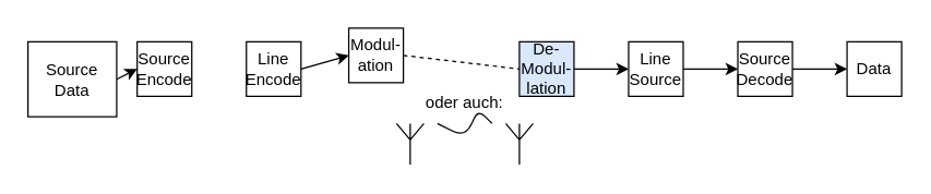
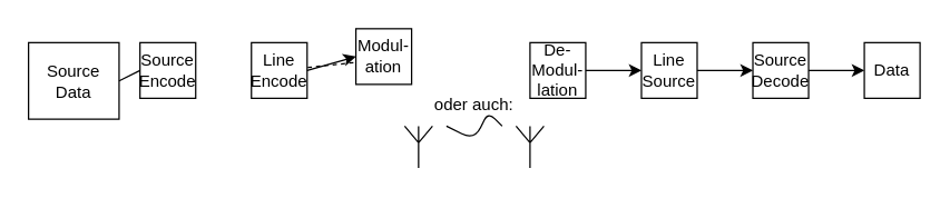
  <mxCell id="0" />
  <mxCell id="1" parent="0" />
  <mxCell id="2" value="Source&lt;br&gt;Data" style="whiteSpace=wrap;html=1;aspect=fixed;" vertex="1" parent="1"><mxGeometry x="20" y="30" width="65" height="55" as="geometry" /></mxCell>
  <mxCell id="3" value="Line&lt;br&gt;Encode" style="whiteSpace=wrap;html=1;aspect=fixed;" vertex="1" parent="1"><mxGeometry x="180" y="30" width="40" height="40" as="geometry" /></mxCell>
  <mxCell id="4" value="Source&lt;br&gt;Encode" style="whiteSpace=wrap;html=1;aspect=fixed;" vertex="1" parent="1"><mxGeometry x="100" y="30" width="40" height="40" as="geometry" /></mxCell>
  <mxCell id="5" value="Line&lt;br&gt;Source" style="whiteSpace=wrap;html=1;aspect=fixed;" vertex="1" parent="1"><mxGeometry x="460" y="30" width="40" height="40" as="geometry" /></mxCell>
  <mxCell id="6" value="Data" style="whiteSpace=wrap;html=1;aspect=fixed;" vertex="1" parent="1"><mxGeometry x="620" y="30" width="40" height="40" as="geometry" /></mxCell>
  <mxCell id="7" value="Source&lt;br&gt;Decode" style="whiteSpace=wrap;html=1;aspect=fixed;" vertex="1" parent="1"><mxGeometry x="540" y="30" width="40" height="40" as="geometry" /></mxCell>
- <mxCell id="8" value="" style="endArrow=classic;html=1;exitX=1;exitY=0.5;exitDx=0;exitDy=0;entryX=0;entryY=0.5;entryDx=0;entryDy=0;" edge="1" parent="1" source="2" target="4"><mxGeometry width="50" height="50" relative="1" as="geometry"><mxPoint x="320" y="260" as="sourcePoint" /><mxPoint x="370" y="210" as="targetPoint" /></mxGeometry></mxCell>
+ <mxCell id="8" value="" style="endArrow=none;html=1;exitX=1;exitY=0.5;exitDx=0;exitDy=0;entryX=0;entryY=0.5;entryDx=0;entryDy=0;" edge="1" parent="1" source="2" target="4"><mxGeometry width="50" height="50" relative="1" as="geometry"><mxPoint x="320" y="260" as="sourcePoint" /><mxPoint x="370" y="210" as="targetPoint" /></mxGeometry></mxCell>
  <mxCell id="9" value="" style="endArrow=classic;html=1;entryX=0;entryY=0.5;entryDx=0;entryDy=0;" edge="1" parent="1" target="7"><mxGeometry width="50" height="50" relative="1" as="geometry"><mxPoint x="500" y="50" as="sourcePoint" /><mxPoint x="190" y="60" as="targetPoint" /></mxGeometry></mxCell>
  <mxCell id="10" value="" style="endArrow=classic;html=1;entryX=0;entryY=0.5;entryDx=0;entryDy=0;" edge="1" parent="1" target="6"><mxGeometry width="50" height="50" relative="1" as="geometry"><mxPoint x="580" y="50" as="sourcePoint" /><mxPoint x="550" y="60" as="targetPoint" /></mxGeometry></mxCell>
- <mxCell id="11" value="" style="endArrow=none;dashed=1;html=1;exitX=1;exitY=0.5;exitDx=0;exitDy=0;entryX=0;entryY=0.5;entryDx=0;entryDy=0;" edge="1" parent="1" source="12" target="14"><mxGeometry width="50" height="50" relative="1" as="geometry"><mxPoint x="220" y="116" as="sourcePoint" /><mxPoint x="460" y="116" as="targetPoint" /></mxGeometry></mxCell>
+ <mxCell id="11" value="" style="endArrow=none;dashed=1;html=1;exitX=1;exitY=0.5;exitDx=0;exitDy=0;" edge="1" parent="1" source="12" target="3"><mxGeometry width="50" height="50" relative="1" as="geometry"><mxPoint x="220" y="116" as="sourcePoint" /><mxPoint x="460" y="116" as="targetPoint" /></mxGeometry></mxCell>
  <mxCell id="12" value="Modul-&lt;br&gt;ation" style="whiteSpace=wrap;html=1;aspect=fixed;" vertex="1" parent="1"><mxGeometry x="255" y="20" width="40" height="40" as="geometry" /></mxCell>
  <mxCell id="13" value="" style="endArrow=classic;html=1;exitX=1;exitY=0.5;exitDx=0;exitDy=0;entryX=0;entryY=0.5;entryDx=0;entryDy=0;" edge="1" target="12" parent="1"><mxGeometry width="50" height="50" relative="1" as="geometry"><mxPoint x="220" y="50" as="sourcePoint" /><mxPoint x="190" y="60" as="targetPoint" /></mxGeometry></mxCell>
- <mxCell id="14" value="De-Modul-&lt;br&gt;lation" style="whiteSpace=wrap;html=1;aspect=fixed;fillColor=#dae8fc;" vertex="1" parent="1"><mxGeometry x="380" y="30" width="40" height="40" as="geometry" /></mxCell>
+ <mxCell id="14" value="De-Modul-&lt;br&gt;lation" style="whiteSpace=wrap;html=1;aspect=fixed;" vertex="1" parent="1"><mxGeometry x="380" y="30" width="40" height="40" as="geometry" /></mxCell>
  <mxCell id="15" value="" style="endArrow=classic;html=1;entryX=0;entryY=0.5;entryDx=0;entryDy=0;" edge="1" parent="1"><mxGeometry width="50" height="50" relative="1" as="geometry"><mxPoint x="420" y="50" as="sourcePoint" /><mxPoint x="460" y="50" as="targetPoint" /></mxGeometry></mxCell>
  <mxCell id="16" value="" style="verticalLabelPosition=bottom;shadow=0;dashed=0;align=center;html=1;verticalAlign=top;shape=mxgraph.electrical.radio.aerial_-_antenna_1;" vertex="1" parent="1"><mxGeometry x="290" y="90" width="20" height="30" as="geometry" /></mxCell>
  <mxCell id="17" value="oder auch:" style="text;html=1;strokeColor=none;fillColor=none;align=center;verticalAlign=middle;whiteSpace=wrap;rounded=0;" vertex="1" parent="1"><mxGeometry x="300" y="70" width="80" height="10" as="geometry" /></mxCell>
  <mxCell id="18" value="" style="verticalLabelPosition=bottom;shadow=0;dashed=0;align=center;html=1;verticalAlign=top;shape=mxgraph.electrical.radio.aerial_-_antenna_1;" vertex="1" parent="1"><mxGeometry x="370" y="90" width="20" height="30" as="geometry" /></mxCell>
  <mxCell id="19" value="" style="endArrow=none;html=1;" edge="1" parent="1"><mxGeometry width="50" height="50" relative="1" as="geometry"><mxPoint x="320" y="90" as="sourcePoint" /><mxPoint x="360" y="90" as="targetPoint" /><Array as="points"><mxPoint x="340" y="100" /><mxPoint x="350" y="80" /></Array></mxGeometry></mxCell>
